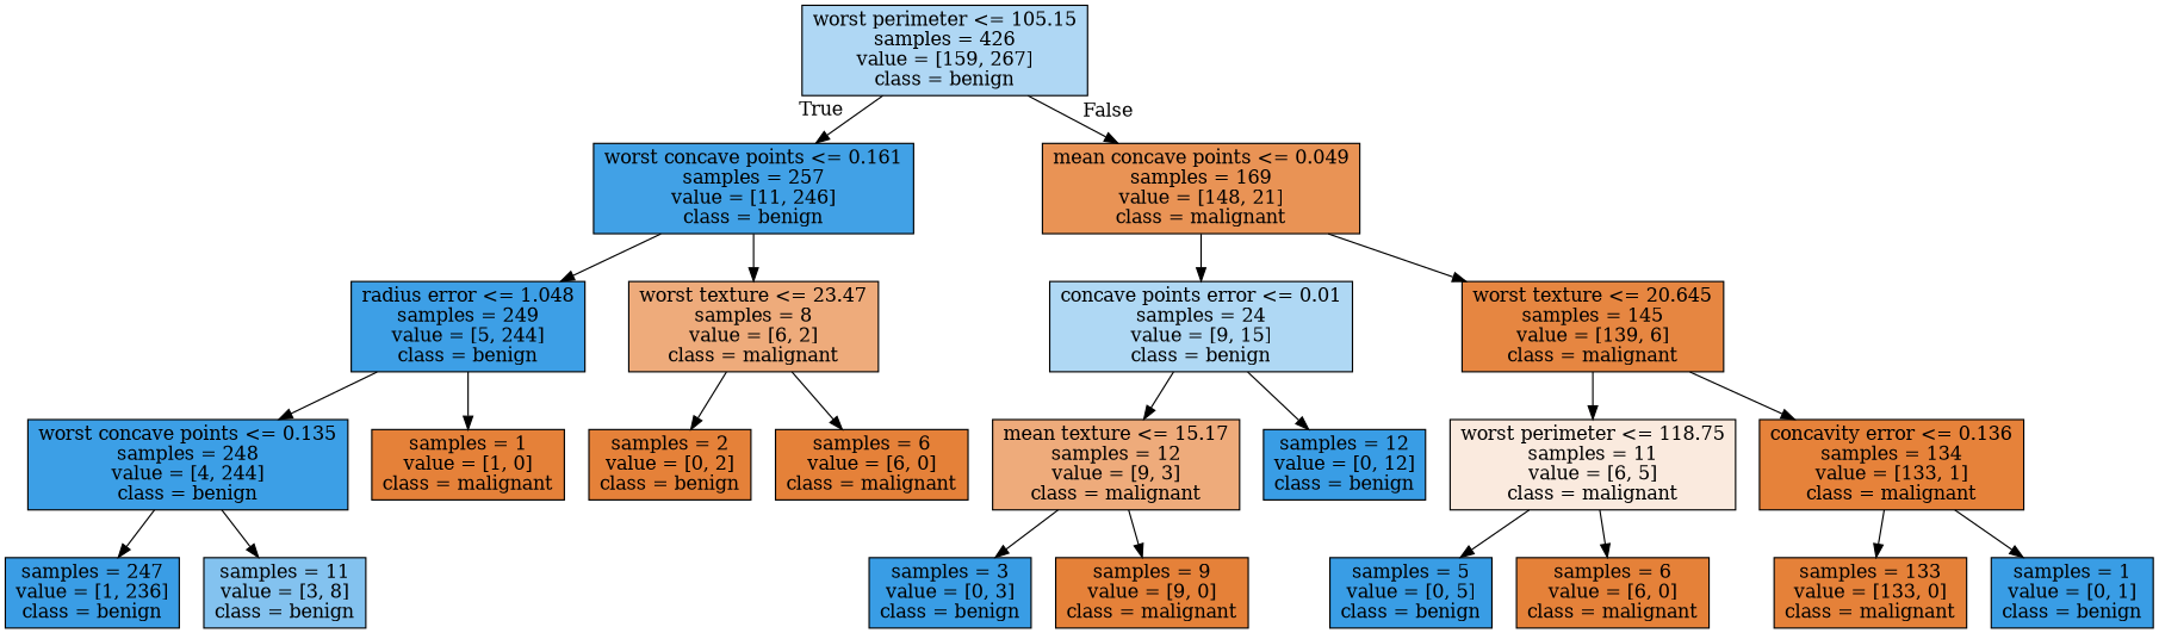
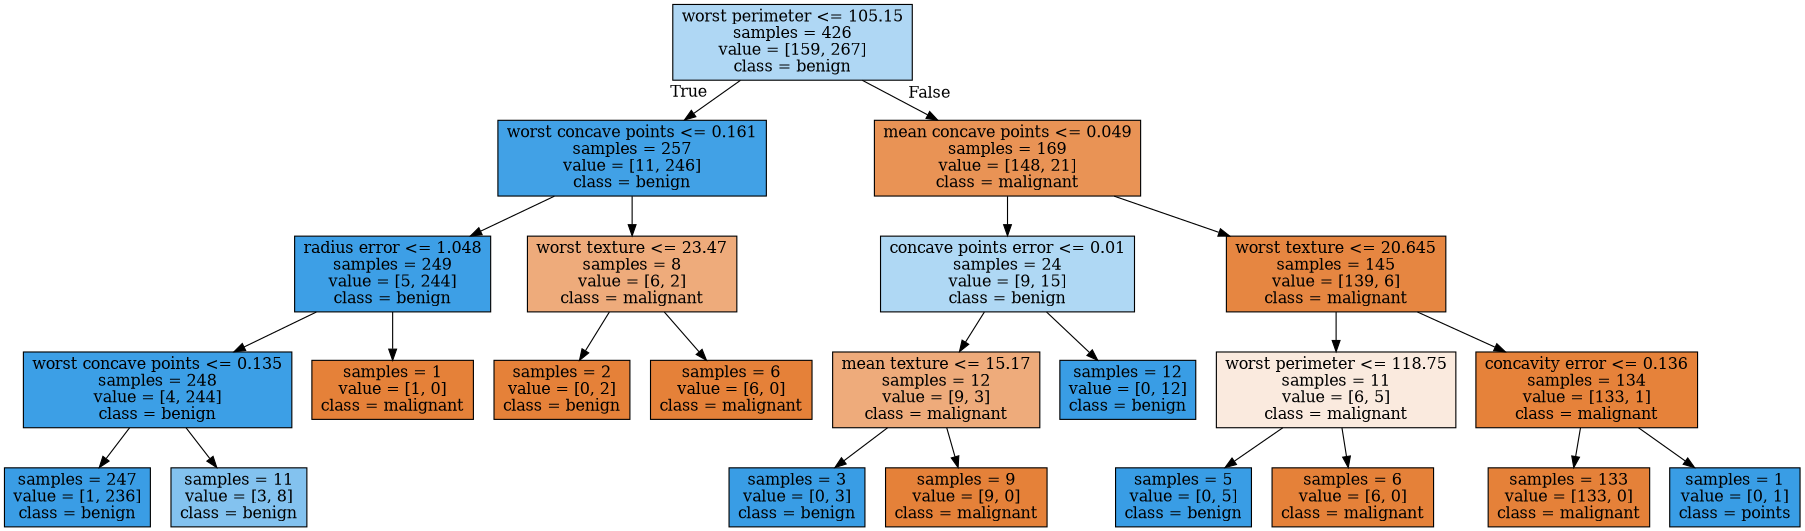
  digraph {
    node [color=black fillcolor="#e58139ff" shape=box style=filled]
    n1 [fillcolor="#399de567" label="worst perimeter <= 105.15\nsamples = 426\nvalue = [159, 267]\nclass = benign"]
    n2 [fillcolor="#399de5f4" label="worst concave points <= 0.161\nsamples = 257\nvalue = [11, 246]\nclass = benign"]
    n3 [fillcolor="#e58139db" label="mean concave points <= 0.049\nsamples = 169\nvalue = [148, 21]\nclass = malignant"]
    n4 [fillcolor="#399de5fa" label="radius error <= 1.048\nsamples = 249\nvalue = [5, 244]\nclass = benign"]
    n5 [fillcolor="#e58139aa" label="worst texture <= 23.47\nsamples = 8\nvalue = [6, 2]\nclass = malignant"]
    n6 [fillcolor="#399de566" label="concave points error <= 0.01\nsamples = 24\nvalue = [9, 15]\nclass = benign"]
    n7 [fillcolor="#e58139f4" label="worst texture <= 20.645\nsamples = 145\nvalue = [139, 6]\nclass = malignant"]
    n8 [fillcolor="#399de5fb" label="worst concave points <= 0.135\nsamples = 248\nvalue = [4, 244]\nclass = benign"]
    n9 [label="samples = 1\nvalue = [1, 0]\nclass = malignant"]
    n10 [label="samples = 2\nvalue = [0, 2]\nclass = benign"]
    n11 [label="samples = 6\nvalue = [6, 0]\nclass = malignant"]
    n12 [fillcolor="#399de5fe" label="samples = 247\nvalue = [1, 236]\nclass = benign"]
    n13 [fillcolor="#399de59f" label="samples = 11\nvalue = [3, 8]\nclass = benign"]
    n14 [fillcolor="#e58139aa" label="mean texture <= 15.17\nsamples = 12\nvalue = [9, 3]\nclass = malignant"]
    n15 [fillcolor="#399de5ff" label="samples = 12\nvalue = [0, 12]\nclass = benign"]
    n16 [fillcolor="#e581392a" label="worst perimeter <= 118.75\nsamples = 11\nvalue = [6, 5]\nclass = malignant"]
    n17 [fillcolor="#e58139fd" label="concavity error <= 0.136\nsamples = 134\nvalue = [133, 1]\nclass = malignant"]
    n18 [fillcolor="#399de5ff" label="samples = 3\nvalue = [0, 3]\nclass = benign"]
    n19 [label="samples = 9\nvalue = [9, 0]\nclass = malignant"]
    n20 [fillcolor="#399de5ff" label="samples = 5\nvalue = [0, 5]\nclass = benign"]
    n21 [label="samples = 6\nvalue = [6, 0]\nclass = malignant"]
    n22 [label="samples = 133\nvalue = [133, 0]\nclass = malignant"]
-   n23 [fillcolor="#399de5ff" label="samples = 1\nvalue = [0, 1]\nclass = benign"]
+   n23 [fillcolor="#399de5ff" label="samples = 1\nvalue = [0, 1]\nclass = points"]
    n1 -> n2 [headlabel=True labelangle=45 labeldistance=2.5]
    n1 -> n3 [headlabel=False labelangle=-45 labeldistance=2.5]
    n2 -> n4
    n2 -> n5
    n3 -> n6
    n3 -> n7
    n4 -> n8
    n4 -> n9
    n5 -> n10
    n5 -> n11
    n6 -> n14
    n6 -> n15
    n7 -> n16
    n7 -> n17
    n8 -> n12
    n8 -> n13
    n14 -> n18
    n14 -> n19
    n16 -> n20
    n16 -> n21
    n17 -> n22
    n17 -> n23
  }
